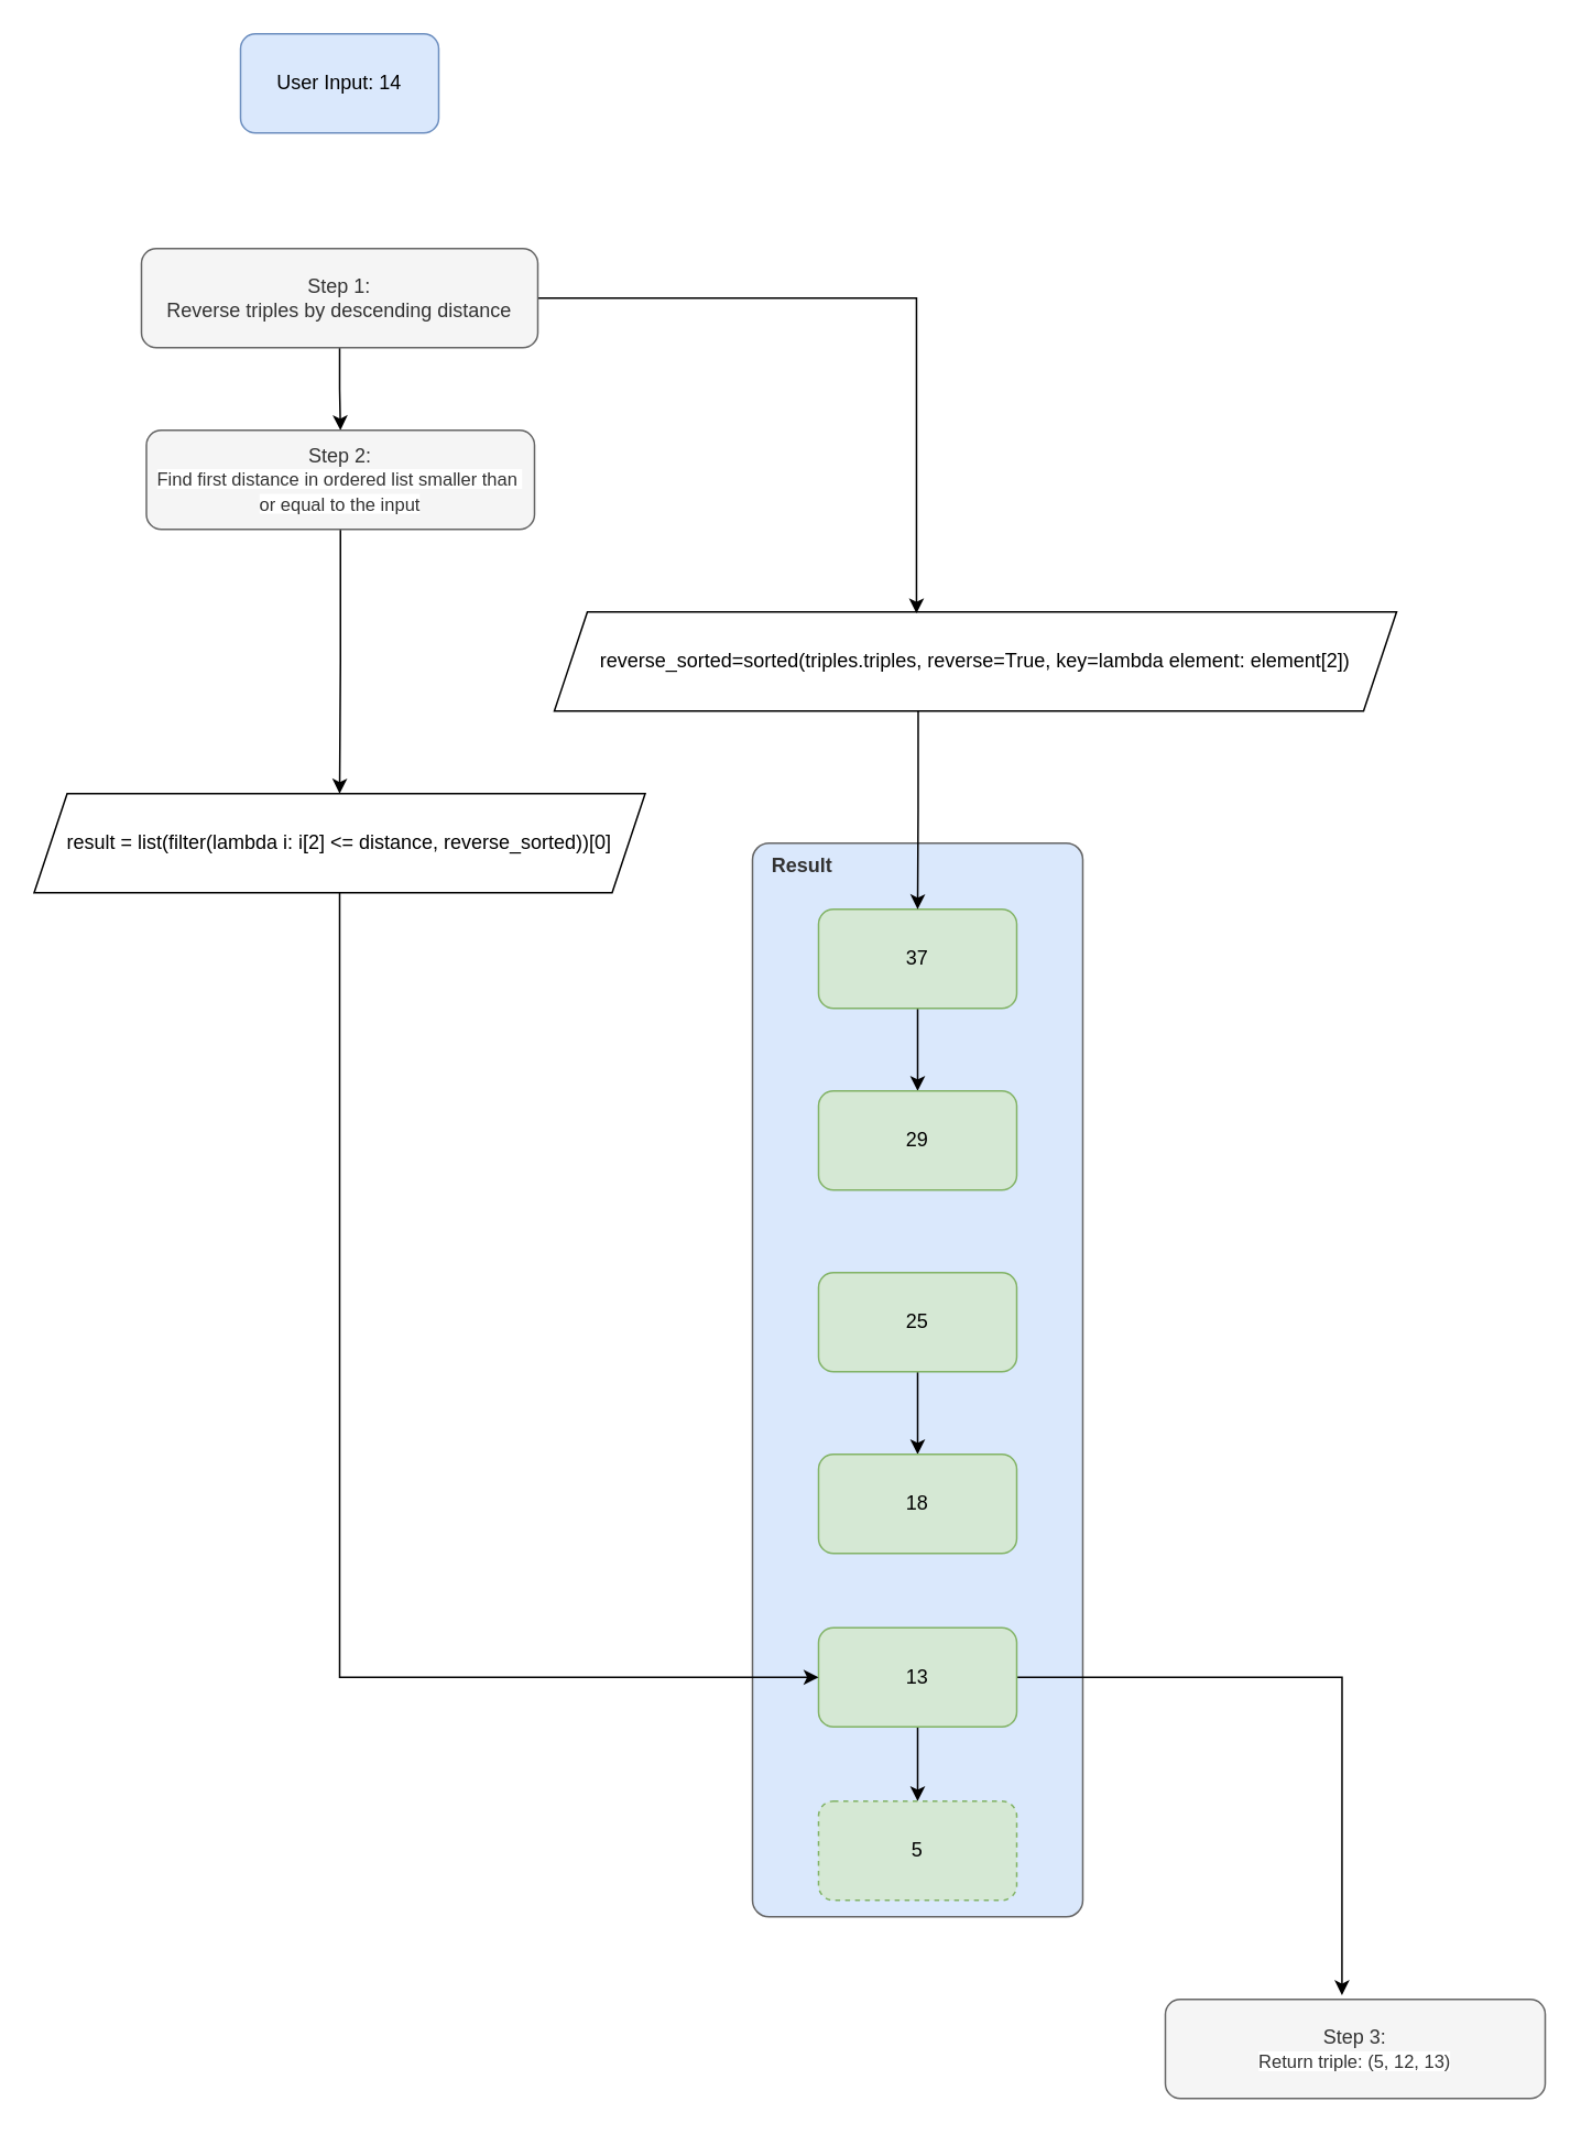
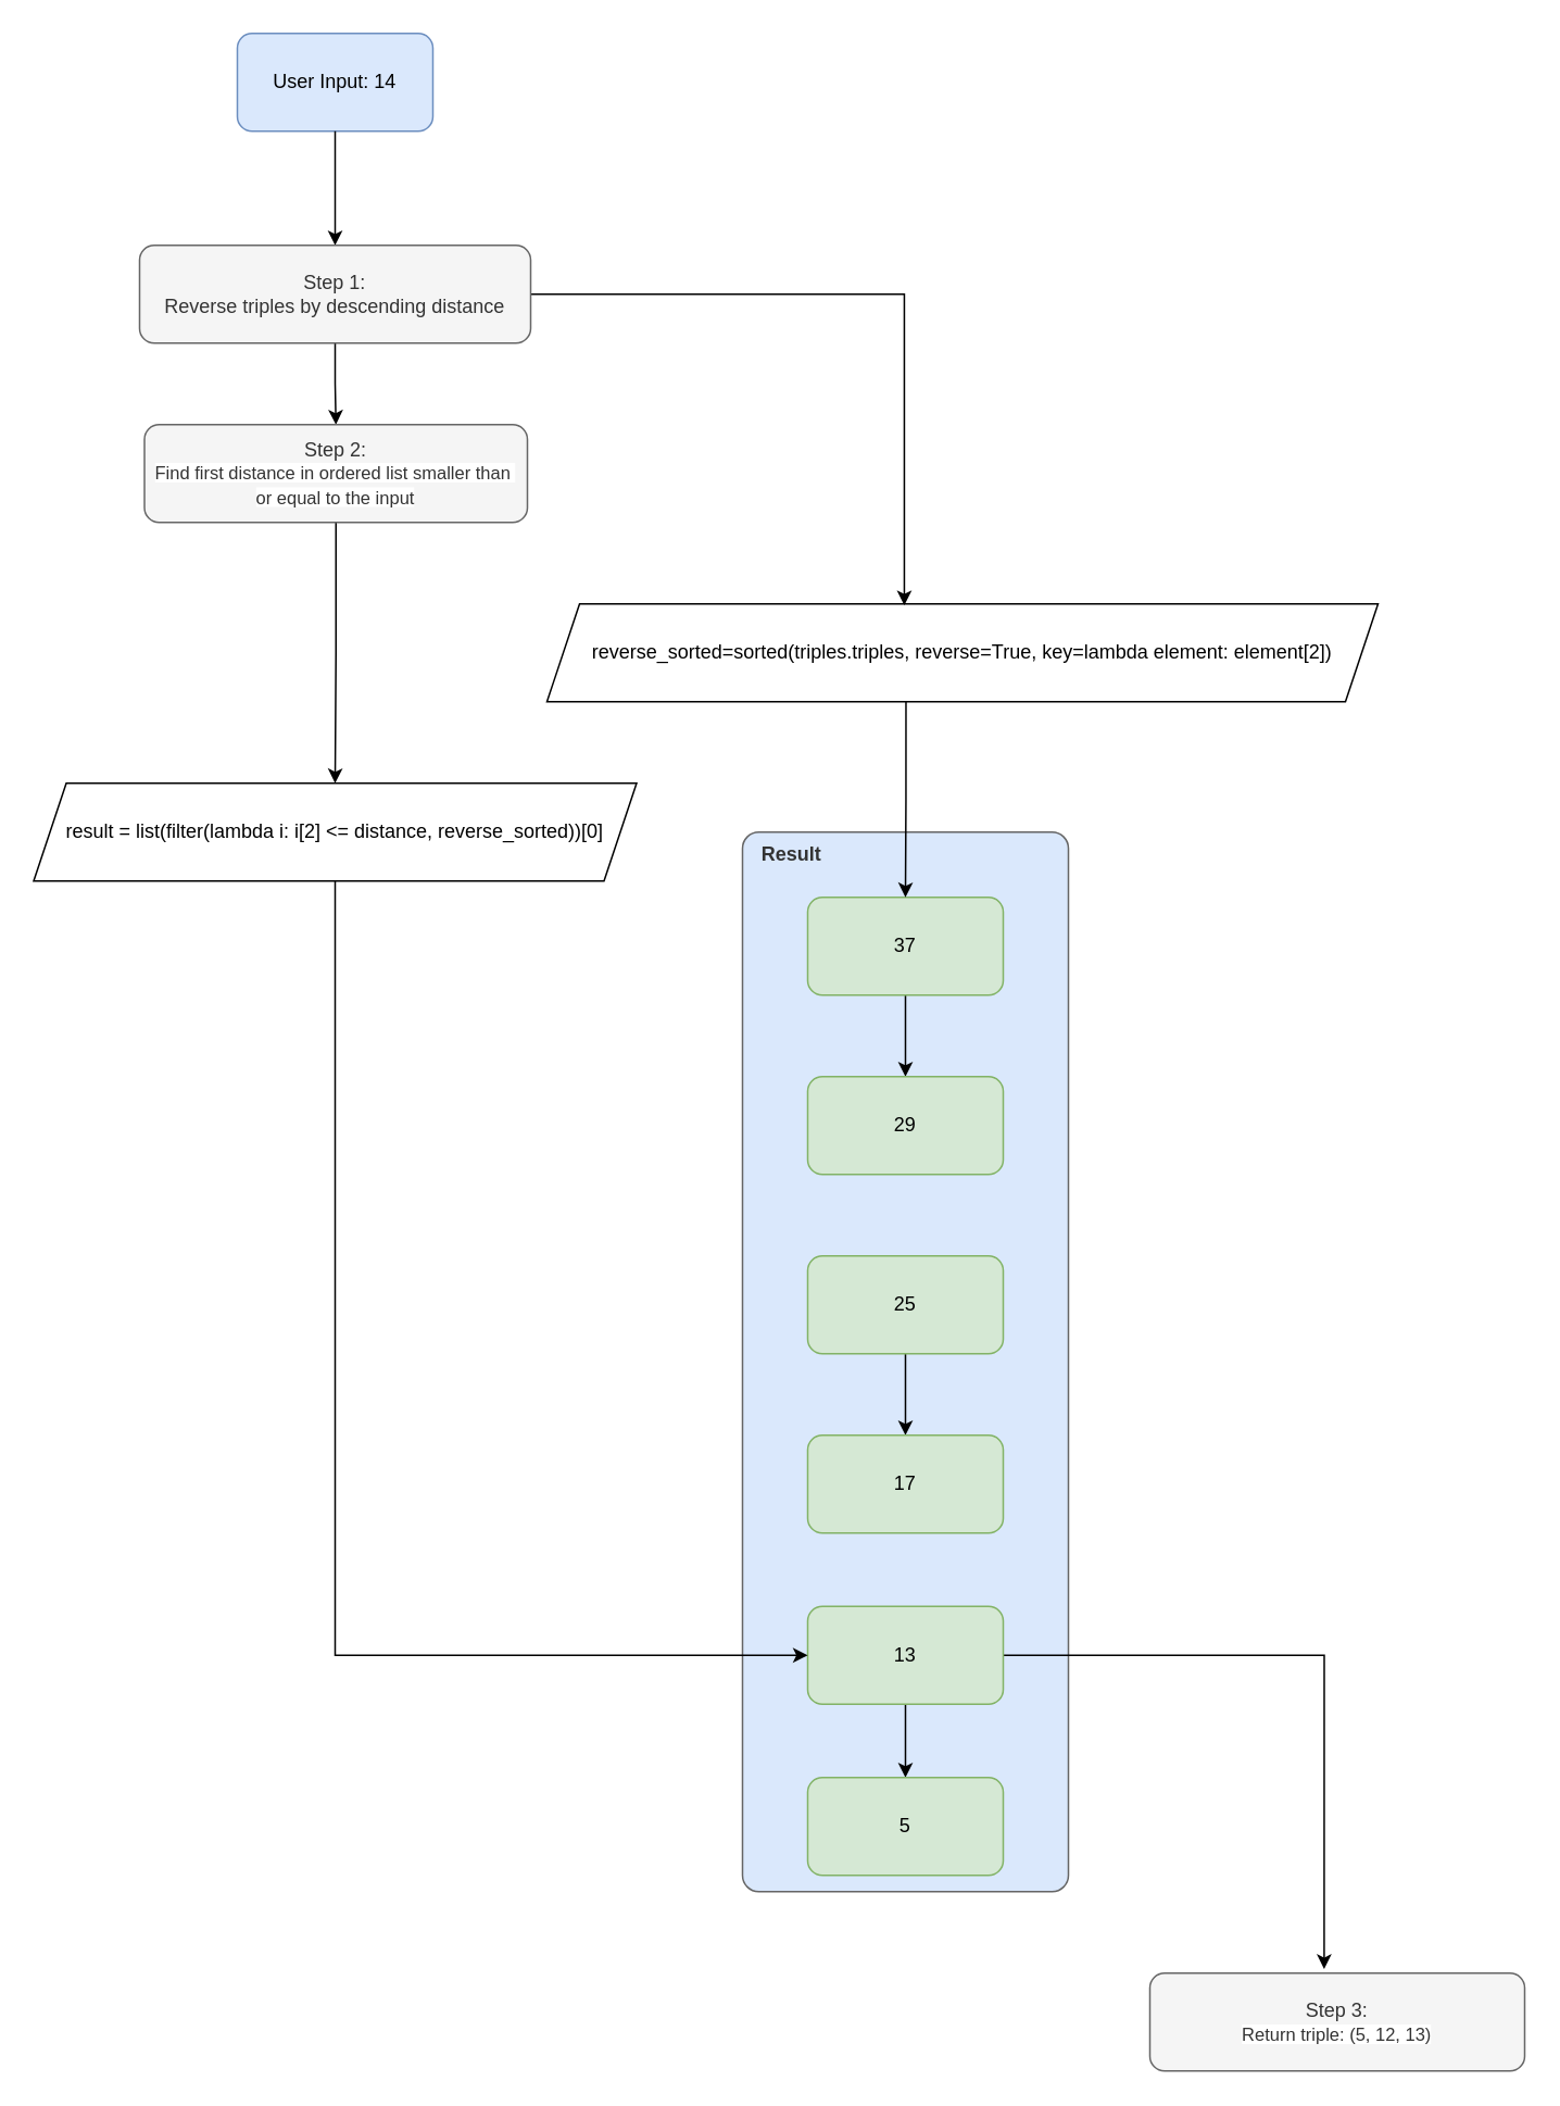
  <mxCell id="0" />
  <mxCell id="1" parent="0" />
  <mxCell id="2" value="&lt;b&gt;Result&lt;/b&gt;" style="rounded=1;whiteSpace=wrap;html=1;fillColor=#dae8fc;fontColor=#333333;strokeColor=#666666;absoluteArcSize=1;verticalAlign=top;align=left;spacingLeft=10;" vertex="1" parent="1"><mxGeometry x="455" y="510" width="200" height="650" as="geometry" /></mxCell>
  <mxCell id="3" style="edgeStyle=orthogonalEdgeStyle;rounded=0;orthogonalLoop=1;jettySize=auto;html=1;entryX=0.5;entryY=0;entryDx=0;entryDy=0;" edge="1" parent="1" source="4" target="5"><mxGeometry relative="1" as="geometry" /></mxCell>
  <mxCell id="4" value="37" style="rounded=1;whiteSpace=wrap;html=1;fillColor=#d5e8d4;strokeColor=#82b366;" vertex="1" parent="1"><mxGeometry x="495" y="550" width="120" height="60" as="geometry" /></mxCell>
  <mxCell id="5" value="29" style="rounded=1;whiteSpace=wrap;html=1;fillColor=#d5e8d4;strokeColor=#82b366;" vertex="1" parent="1"><mxGeometry x="495" y="660" width="120" height="60" as="geometry" /></mxCell>
  <mxCell id="6" style="edgeStyle=orthogonalEdgeStyle;rounded=0;orthogonalLoop=1;jettySize=auto;html=1;entryX=0.5;entryY=0;entryDx=0;entryDy=0;" edge="1" parent="1" source="7" target="8"><mxGeometry relative="1" as="geometry" /></mxCell>
  <mxCell id="7" value="25" style="rounded=1;whiteSpace=wrap;html=1;fillColor=#d5e8d4;strokeColor=#82b366;" vertex="1" parent="1"><mxGeometry x="495" y="770" width="120" height="60" as="geometry" /></mxCell>
- <mxCell id="8" value="18" style="rounded=1;whiteSpace=wrap;html=1;fillColor=#d5e8d4;strokeColor=#82b366;" vertex="1" parent="1"><mxGeometry x="495" y="880" width="120" height="60" as="geometry" /></mxCell>
+ <mxCell id="8" value="17" style="rounded=1;whiteSpace=wrap;html=1;fillColor=#d5e8d4;strokeColor=#82b366;" vertex="1" parent="1"><mxGeometry x="495" y="880" width="120" height="60" as="geometry" /></mxCell>
  <mxCell id="9" style="edgeStyle=orthogonalEdgeStyle;rounded=0;orthogonalLoop=1;jettySize=auto;html=1;entryX=0.5;entryY=0;entryDx=0;entryDy=0;" edge="1" parent="1" source="11" target="12"><mxGeometry relative="1" as="geometry" /></mxCell>
  <mxCell id="10" style="edgeStyle=orthogonalEdgeStyle;rounded=0;orthogonalLoop=1;jettySize=auto;html=1;entryX=0.465;entryY=-0.042;entryDx=0;entryDy=0;entryPerimeter=0;exitX=0.917;exitY=0.5;exitDx=0;exitDy=0;exitPerimeter=0;" edge="1" parent="1" source="11" target="22"><mxGeometry relative="1" as="geometry"><mxPoint x="415" y="1190" as="targetPoint" /></mxGeometry></mxCell>
  <mxCell id="11" value="13" style="rounded=1;whiteSpace=wrap;html=1;fillColor=#d5e8d4;strokeColor=#82b366;" vertex="1" parent="1"><mxGeometry x="495" y="985" width="120" height="60" as="geometry" /></mxCell>
- <mxCell id="12" value="5" style="rounded=1;whiteSpace=wrap;html=1;fillColor=#d5e8d4;strokeColor=#82b366;dashed=1;" vertex="1" parent="1"><mxGeometry x="495" y="1090" width="120" height="60" as="geometry" /></mxCell>
+ <mxCell id="12" value="5" style="rounded=1;whiteSpace=wrap;html=1;fillColor=#d5e8d4;strokeColor=#82b366;" vertex="1" parent="1"><mxGeometry x="495" y="1090" width="120" height="60" as="geometry" /></mxCell>
  <mxCell id="13" value="User Input: 14" style="rounded=1;whiteSpace=wrap;html=1;fillColor=#dae8fc;strokeColor=#6c8ebf;" vertex="1" parent="1"><mxGeometry x="145" y="20" width="120" height="60" as="geometry" /></mxCell>
  <mxCell id="14" value="" style="endArrow=classic;html=1;rounded=0;exitX=0.5;exitY=1;exitDx=0;exitDy=0;entryX=0;entryY=0.5;entryDx=0;entryDy=0;edgeStyle=orthogonalEdgeStyle;" edge="1" parent="1" source="19" target="11"><mxGeometry width="50" height="50" relative="1" as="geometry"><mxPoint x="755" y="810" as="sourcePoint" /><mxPoint x="805" y="760" as="targetPoint" /></mxGeometry></mxCell>
  <mxCell id="15" style="edgeStyle=orthogonalEdgeStyle;rounded=0;orthogonalLoop=1;jettySize=auto;html=1;entryX=0.5;entryY=0;entryDx=0;entryDy=0;exitX=0.432;exitY=0.972;exitDx=0;exitDy=0;exitPerimeter=0;" edge="1" parent="1" source="16" target="4"><mxGeometry relative="1" as="geometry" /></mxCell>
  <mxCell id="16" value="reverse_sorted=sorted(triples.triples, reverse=True, key=lambda element: element[2])" style="shape=parallelogram;perimeter=parallelogramPerimeter;whiteSpace=wrap;html=1;fixedSize=1;" vertex="1" parent="1"><mxGeometry x="335" y="370" width="510" height="60" as="geometry" /></mxCell>
  <mxCell id="17" style="edgeStyle=orthogonalEdgeStyle;rounded=0;orthogonalLoop=1;jettySize=auto;html=1;entryX=0.43;entryY=0.014;entryDx=0;entryDy=0;entryPerimeter=0;exitX=1;exitY=0.5;exitDx=0;exitDy=0;" edge="1" parent="1" source="24" target="16"><mxGeometry relative="1" as="geometry"><mxPoint x="545" y="400" as="targetPoint" /></mxGeometry></mxCell>
  <mxCell id="18" value="" style="endArrow=classic;html=1;rounded=0;exitX=0.5;exitY=1;exitDx=0;exitDy=0;entryX=0.5;entryY=0;entryDx=0;entryDy=0;edgeStyle=orthogonalEdgeStyle;" edge="1" parent="1" source="21" target="19"><mxGeometry width="50" height="50" relative="1" as="geometry"><mxPoint x="765" y="610" as="sourcePoint" /><mxPoint x="615" y="1015" as="targetPoint" /></mxGeometry></mxCell>
  <mxCell id="19" value="result = list(filter(lambda i: i[2] &amp;lt;= distance, reverse_sorted))[0]" style="shape=parallelogram;perimeter=parallelogramPerimeter;whiteSpace=wrap;html=1;fixedSize=1;" vertex="1" parent="1"><mxGeometry x="20" y="480" width="370" height="60" as="geometry" /></mxCell>
  <mxCell id="20" value="" style="endArrow=classic;html=1;rounded=0;exitX=0.5;exitY=1;exitDx=0;exitDy=0;entryX=0.5;entryY=0;entryDx=0;entryDy=0;edgeStyle=orthogonalEdgeStyle;" edge="1" parent="1" source="24" target="21"><mxGeometry width="50" height="50" relative="1" as="geometry"><mxPoint x="890" y="610" as="sourcePoint" /><mxPoint x="890" y="810" as="targetPoint" /></mxGeometry></mxCell>
  <mxCell id="21" value="Step 2:&lt;div&gt;&lt;span style=&quot;font-size: 11px; text-wrap: nowrap; background-color: rgb(255, 255, 255);&quot;&gt;Find first distance in ordered list smaller than&amp;nbsp;&lt;/span&gt;&lt;/div&gt;&lt;div&gt;&lt;span style=&quot;font-size: 11px; text-wrap: nowrap; background-color: rgb(255, 255, 255);&quot;&gt;or equal to the input&lt;/span&gt;&lt;br&gt;&lt;/div&gt;" style="rounded=1;whiteSpace=wrap;html=1;fillColor=#f5f5f5;fontColor=#333333;strokeColor=#666666;" vertex="1" parent="1"><mxGeometry x="88" y="260" width="235" height="60" as="geometry" /></mxCell>
  <mxCell id="22" value="Step 3:&lt;div&gt;&lt;span style=&quot;font-size: 11px; text-wrap: nowrap; background-color: rgb(255, 255, 255);&quot;&gt;Return triple: (5, 12, 13)&lt;/span&gt;&lt;/div&gt;" style="rounded=1;whiteSpace=wrap;html=1;fillColor=#f5f5f5;fontColor=#333333;strokeColor=#666666;" vertex="1" parent="1"><mxGeometry x="705" y="1210" width="230" height="60" as="geometry" /></mxCell>
+ <mxCell id="23" value="" style="endArrow=classic;html=1;rounded=0;exitX=0.5;exitY=1;exitDx=0;exitDy=0;entryX=0.5;entryY=0;entryDx=0;entryDy=0;edgeStyle=orthogonalEdgeStyle;" edge="1" parent="1" source="13" target="24"><mxGeometry width="50" height="50" relative="1" as="geometry"><mxPoint x="890" y="80" as="sourcePoint" /><mxPoint x="890" y="330" as="targetPoint" /></mxGeometry></mxCell>
  <mxCell id="24" value="&lt;span style=&quot;text-wrap: nowrap;&quot;&gt;Step 1:&lt;/span&gt;&lt;div style=&quot;text-wrap: nowrap;&quot;&gt;Reverse triples by descending distance&lt;/div&gt;" style="rounded=1;whiteSpace=wrap;html=1;fillColor=#f5f5f5;fontColor=#333333;strokeColor=#666666;" vertex="1" parent="1"><mxGeometry x="85" y="150" width="240" height="60" as="geometry" /></mxCell>
